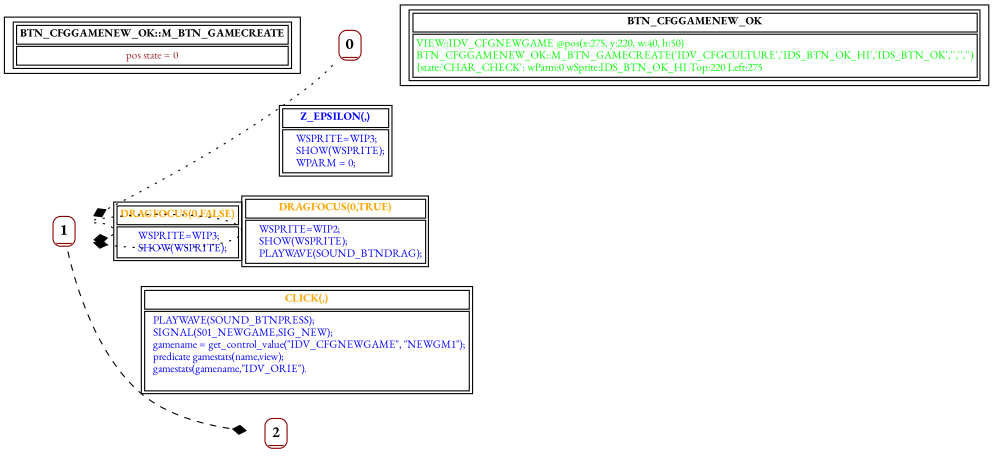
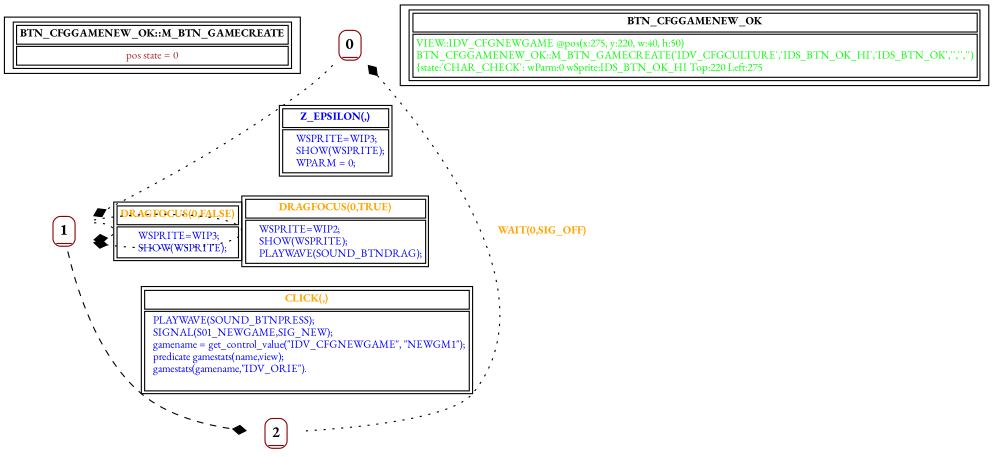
  digraph {
    fontname="EB Garamond"
    node [fontname="EB Garamond" fontsize=14 shape=none]
    edge [arrowhead=diamond fontcolor=orange fontname="EB Garamond" fontsize=10 style=dotted]
    n1 [fontsize=10 label=< <table border="1"><tr><td><b>BTN_CFGGAMENEW_OK::M_BTN_GAMECREATE<br align="left"/></b></td></tr> <tr><td><font point-size="10" color ="brown">pos state = 0<br align="left"/></font></td></tr></table>> shape=record]
    n2 [label=< <table border="1" color="darkred" style="rounded"><tr><td sides="b"><b>0<br align="left"/></b></td></tr> </table>>]
    n3 [label=< <table border="1" color="darkred" style="rounded"><tr><td sides="b"><b>1<br align="left"/></b></td></tr> </table>>]
    n4 [label=< <table border="1" color="darkred" style="rounded"><tr><td sides="b"><b>2<br align="left"/></b></td></tr> </table>>]
    n5 [fontsize=10 label=< <table border="1"><tr><td><b>BTN_CFGGAMENEW_OK<br align="left"/></b></td></tr> <tr><td><font point-size="10" color ="green">VIEW::IDV_CFGNEWGAME @pos(x:275, y:220, w:40, h:50)<br align="left"/>BTN_CFGGAMENEW_OK::M_BTN_GAMECREATE(&apos;IDV_CFGCULTURE&apos;,&apos;IDS_BTN_OK_HI&apos;,&apos;IDS_BTN_OK&apos;,&apos;&apos;,&apos;&apos;,&apos;&apos;)<br align="left"/>			&#123;state:&apos;CHAR_CHECK&apos;: wParm:0 wSprite:IDS_BTN_OK_HI Top:220 Left:275<br align="left"/></font></td></tr></table>> shape=record]
    n2 -> n3 [fontcolor=blue label=< <table border="1"><tr><td><b>Z_EPSILON(,)<br align="left"/></b></td></tr> <tr><td><font point-size="10" color ="blue">    WSPRITE=WIP3;<br align="left"/>    SHOW(WSPRITE);<br align="left"/>    WPARM = 0;<br align="left"/></font></td></tr></table>>]
    n3 -> n3 [label=< <table border="1"><tr><td><b>DRAGFOCUS(0,FALSE)<br align="left"/></b></td></tr> <tr><td><font point-size="10" color ="blue">    WSPRITE=WIP3;<br align="left"/>    SHOW(WSPRITE);<br align="left"/></font></td></tr></table>>]
    n3 -> n3 [label=< <table border="1"><tr><td><b>DRAGFOCUS(0,TRUE)<br align="left"/></b></td></tr> <tr><td><font point-size="10" color ="blue">    WSPRITE=WIP2;<br align="left"/>    SHOW(WSPRITE);<br align="left"/>    PLAYWAVE(SOUND_BTNDRAG);<br align="left"/></font></td></tr></table>>]
    n3 -> n4 [label=< <table border="1"><tr><td><b>CLICK(,)<br align="left"/></b></td></tr> <tr><td><font point-size="10" color ="blue">  PLAYWAVE(SOUND_BTNPRESS);<br align="left"/>  SIGNAL(S01_NEWGAME,SIG_NEW);<br align="left"/>  gamename = get_control_value(&quot;IDV_CFGNEWGAME&quot;, &quot;NEWGM1&quot;);<br align="left"/>  predicate gamestats(name,view);<br align="left"/>  gamestats(gamename,&quot;IDV_ORIE&quot;).<br align="left"/> <br align="left"/></font></td></tr></table>> style=dashed]
+   n4 -> n2 [label=< <table border="0"><tr><td><b>WAIT(0,SIG_OFF)<br align="left"/></b></td></tr> </table>>]
  }
